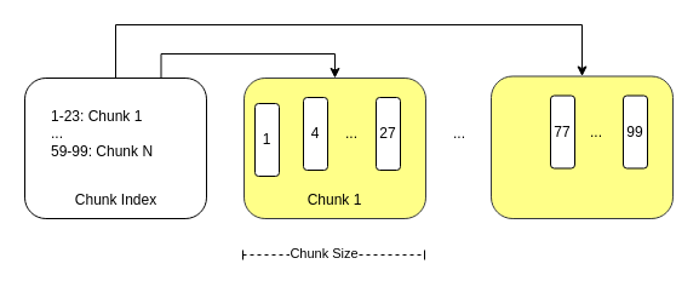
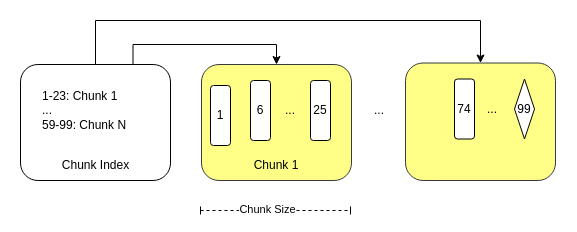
  <mxCell id="0" />
  <mxCell id="1" parent="0" />
  <mxCell id="2" value="" style="rounded=1;whiteSpace=wrap;html=1;fillColor=#ffff88;strokeColor=#36393d;" vertex="1" parent="1"><mxGeometry x="201" y="64" width="150" height="116" as="geometry" /></mxCell>
  <mxCell id="3" value="1" style="rounded=1;whiteSpace=wrap;html=1;" parent="1" vertex="1"><mxGeometry x="210" y="85" width="20" height="60" as="geometry" /></mxCell>
- <mxCell id="4" value="4" style="rounded=1;whiteSpace=wrap;html=1;" vertex="1" parent="1"><mxGeometry x="250" y="80" width="20" height="60" as="geometry" /></mxCell>
- <mxCell id="5" value="27" style="rounded=1;whiteSpace=wrap;html=1;" vertex="1" parent="1"><mxGeometry x="310" y="80" width="20" height="60" as="geometry" /></mxCell>
+ <mxCell id="4" value="6" style="rounded=1;whiteSpace=wrap;html=1;" vertex="1" parent="1"><mxGeometry x="250" y="80" width="20" height="60" as="geometry" /></mxCell>
+ <mxCell id="5" value="25" style="rounded=1;whiteSpace=wrap;html=1;" vertex="1" parent="1"><mxGeometry x="310" y="80" width="20" height="60" as="geometry" /></mxCell>
  <mxCell id="6" value="..." style="text;html=1;strokeColor=none;fillColor=none;align=center;verticalAlign=middle;whiteSpace=wrap;rounded=0;" vertex="1" parent="1"><mxGeometry x="260" y="95" width="60" height="30" as="geometry" /></mxCell>
  <mxCell id="7" value="" style="rounded=1;whiteSpace=wrap;html=1;fillColor=#ffff88;strokeColor=#36393d;" vertex="1" parent="1"><mxGeometry x="405" y="62.5" width="150" height="117.5" as="geometry" /></mxCell>
- <mxCell id="8" value="77" style="rounded=1;whiteSpace=wrap;html=1;" vertex="1" parent="1"><mxGeometry x="454" y="78.5" width="20" height="60" as="geometry" /></mxCell>
- <mxCell id="9" value="99" style="rounded=1;whiteSpace=wrap;html=1;" vertex="1" parent="1"><mxGeometry x="514" y="78.5" width="20" height="60" as="geometry" /></mxCell>
+ <mxCell id="8" value="74" style="rounded=1;whiteSpace=wrap;html=1;" vertex="1" parent="1"><mxGeometry x="454" y="78.5" width="20" height="60" as="geometry" /></mxCell>
+ <mxCell id="9" value="99" style="rhombus;whiteSpace=wrap;html=1;" vertex="1" parent="1"><mxGeometry x="514" y="78.5" width="20" height="60" as="geometry" /></mxCell>
  <mxCell id="10" value="..." style="text;html=1;strokeColor=none;fillColor=none;align=center;verticalAlign=middle;whiteSpace=wrap;rounded=0;" vertex="1" parent="1"><mxGeometry x="470" y="93.5" width="44" height="30" as="geometry" /></mxCell>
  <mxCell id="11" value="..." style="text;html=1;strokeColor=none;fillColor=none;align=center;verticalAlign=middle;whiteSpace=wrap;rounded=0;" vertex="1" parent="1"><mxGeometry x="349" y="95" width="60" height="30" as="geometry" /></mxCell>
  <mxCell id="12" value="Chunk 1" style="text;html=1;strokeColor=none;fillColor=none;align=center;verticalAlign=middle;whiteSpace=wrap;rounded=0;" vertex="1" parent="1"><mxGeometry x="246" y="150" width="60" height="30" as="geometry" /></mxCell>
  <mxCell id="13" style="edgeStyle=orthogonalEdgeStyle;rounded=0;orthogonalLoop=1;jettySize=auto;html=1;entryX=0.5;entryY=0;entryDx=0;entryDy=0;exitX=0.75;exitY=0;exitDx=0;exitDy=0;" edge="1" parent="1" source="15" target="2"><mxGeometry relative="1" as="geometry" /></mxCell>
  <mxCell id="14" style="edgeStyle=orthogonalEdgeStyle;rounded=0;orthogonalLoop=1;jettySize=auto;html=1;entryX=0.5;entryY=0;entryDx=0;entryDy=0;exitX=0.5;exitY=0;exitDx=0;exitDy=0;" edge="1" parent="1" source="15" target="7"><mxGeometry relative="1" as="geometry"><Array as="points"><mxPoint x="95" y="20" /><mxPoint x="480" y="20" /></Array></mxGeometry></mxCell>
  <mxCell id="15" value="" style="rounded=1;whiteSpace=wrap;html=1;" vertex="1" parent="1"><mxGeometry x="20" y="64" width="150" height="116" as="geometry" /></mxCell>
  <mxCell id="16" value="Chunk Index" style="text;html=1;strokeColor=none;fillColor=none;align=center;verticalAlign=middle;whiteSpace=wrap;rounded=0;" vertex="1" parent="1"><mxGeometry x="57.5" y="146.25" width="75" height="37.5" as="geometry" /></mxCell>
  <mxCell id="17" value="" style="endArrow=baseDash;startArrow=baseDash;html=1;rounded=0;dashed=1;startFill=0;endFill=0;" edge="1" parent="1"><mxGeometry width="50" height="50" relative="1" as="geometry"><mxPoint x="200" y="210" as="sourcePoint" /><mxPoint x="350" y="210" as="targetPoint" /></mxGeometry></mxCell>
  <mxCell id="18" value="Chunk Size" style="edgeLabel;html=1;align=center;verticalAlign=middle;resizable=0;points=[];" vertex="1" connectable="0" parent="17"><mxGeometry x="-0.127" y="2" relative="1" as="geometry"><mxPoint x="1" as="offset" /></mxGeometry></mxCell>
  <mxCell id="19" value="1-23: Chunk 1&lt;br&gt;...&lt;br&gt;59-99: Chunk N" style="text;html=1;strokeColor=none;fillColor=none;align=left;verticalAlign=middle;whiteSpace=wrap;rounded=0;" vertex="1" parent="1"><mxGeometry x="40" y="95" width="110" height="30" as="geometry" /></mxCell>
